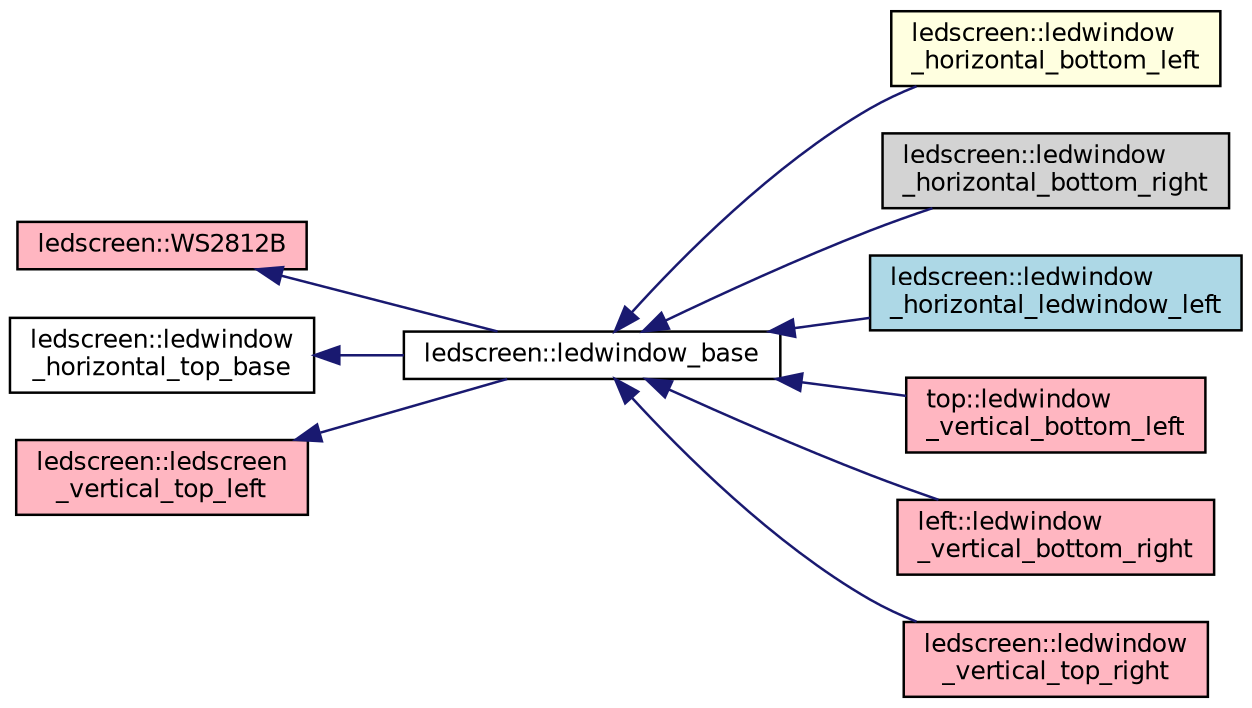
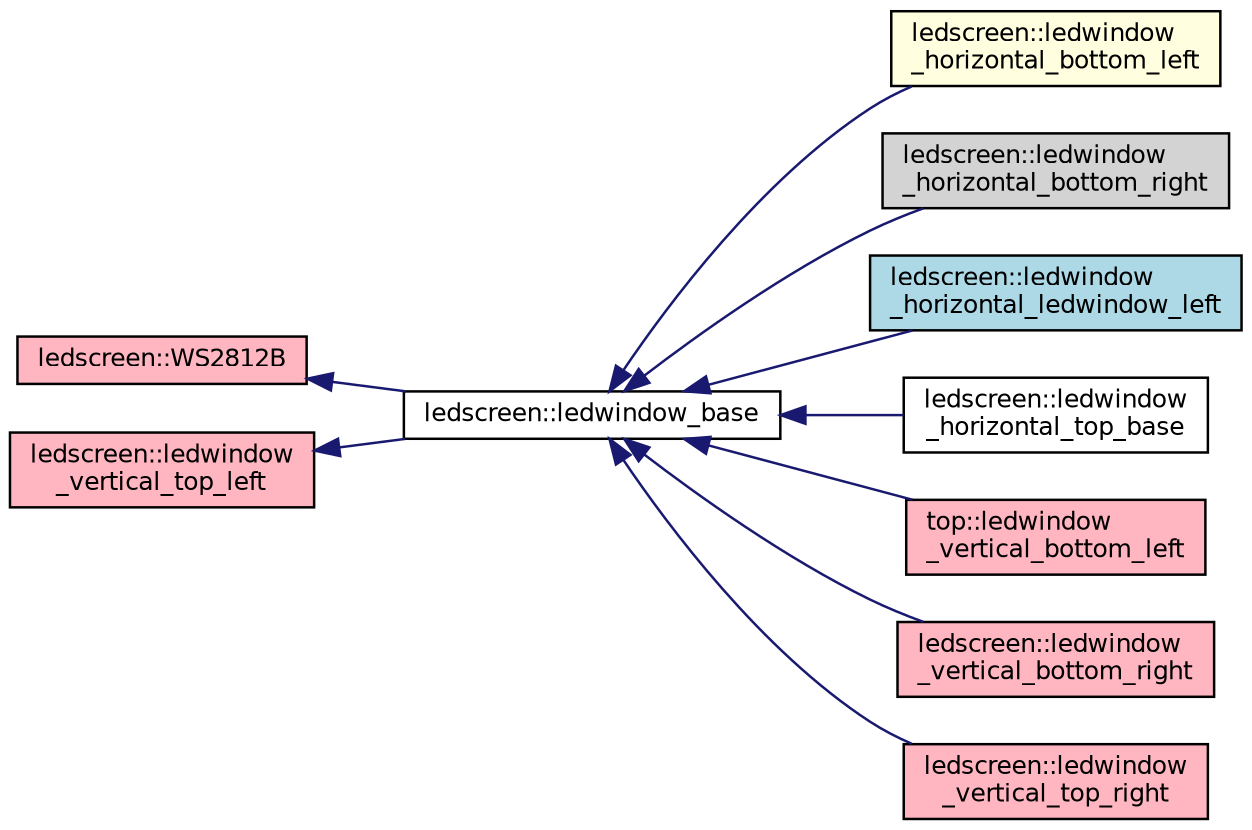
  digraph {
    rankdir=LR
    node [color=black fillcolor=lightpink fontname=Helvetica fontsize=10 shape=record style=filled]
    edge [color=midnightblue dir=back fontname=Helvetica fontsize=10 labelfontname=Helvetica labelfontsize=10 style=solid]
    n1 [fontcolor=black height=0.2 label="ledscreen::WS2812B" width=0.4]
    n2 [fillcolor=white height=0.2 label="ledscreen::ledwindow_base" width=0.4]
    n3 [fillcolor=lightyellow height=0.2 label="ledscreen::ledwindow\l_horizontal_bottom_left" width=0.4]
    n4 [fillcolor=lightgrey height=0.2 label="ledscreen::ledwindow\l_horizontal_bottom_right" width=0.4]
    n5 [fillcolor=lightblue height=0.2 label="ledscreen::ledwindow\l_horizontal_ledwindow_left" width=0.4]
    n6 [fillcolor=white height=0.2 label="ledscreen::ledwindow\l_horizontal_top_base" width=0.4]
    n7 [height=0.2 label="top::ledwindow\l_vertical_bottom_left" width=0.4]
-   n8 [height=0.2 label="left::ledwindow\l_vertical_bottom_right" width=0.4]
+   n8 [height=0.2 label="ledscreen::ledwindow\l_vertical_bottom_right" width=0.4]
    n9 [height=0.2 label="ledscreen::ledwindow\l_vertical_top_right" width=0.4]
-   n10 [height=0.2 label="ledscreen::ledscreen\l_vertical_top_left" width=0.4]
+   n10 [height=0.2 label="ledscreen::ledwindow\l_vertical_top_left" width=0.4]
    n1 -> n2
    n2 -> n3
    n2 -> n4
    n2 -> n5
-   n6 -> n2
+   n2 -> n6
    n2 -> n7
    n2 -> n8
    n2 -> n9
    n10 -> n2
  }
